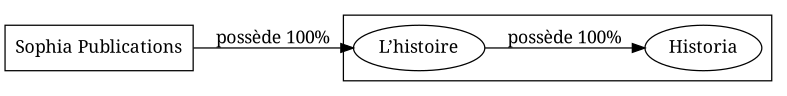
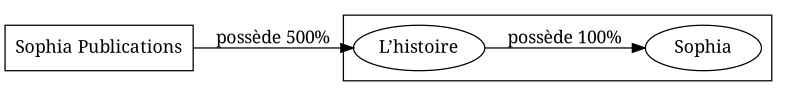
  digraph {
    fontname="Noto Serif"
    rankdir=LR
    node [fontname="Noto Serif"]
    edge [fontname="Noto Serif"]
    n1 [label="Sophia Publications" shape=box]
-   n2 [label=Historia]
+   n2 [label=Sophia]
    n3 [label="L’histoire"]
    subgraph sub_1 {
      n1
    }
    subgraph cluster_2 {
      n2
      n3
    }
-   n1 -> n3 [label="possède 100%"]
+   n1 -> n3 [label="possède 500%"]
    n3 -> n2 [label="possède 100%"]
  }
